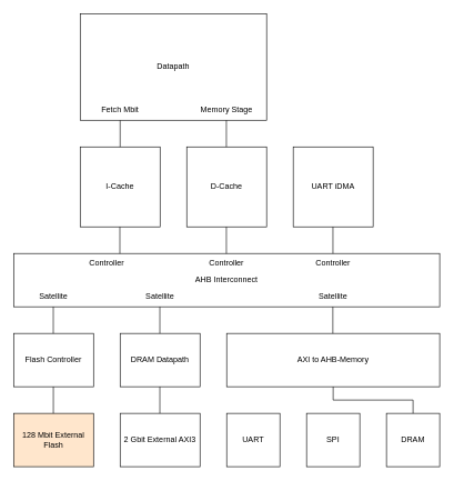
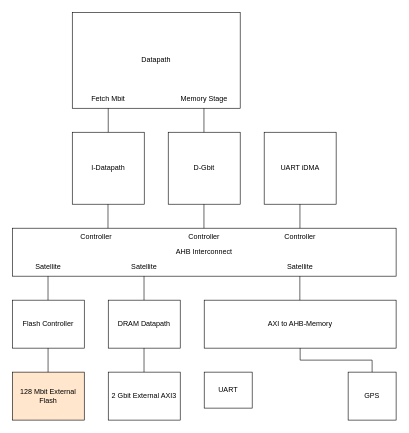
  <mxCell id="0" />
  <mxCell id="1" parent="0" />
  <mxCell id="2" value="Datapath" style="rounded=0;whiteSpace=wrap;html=1;" vertex="1" parent="1"><mxGeometry x="120" y="20" width="280" height="160" as="geometry" /></mxCell>
- <mxCell id="3" value="I-Cache" style="rounded=0;whiteSpace=wrap;html=1;" vertex="1" parent="1"><mxGeometry x="120" y="220" width="120" height="120" as="geometry" /></mxCell>
- <mxCell id="4" value="D-Cache" style="rounded=0;whiteSpace=wrap;html=1;" vertex="1" parent="1"><mxGeometry x="280" y="220" width="120" height="120" as="geometry" /></mxCell>
+ <mxCell id="3" value="I-Datapath" style="rounded=0;whiteSpace=wrap;html=1;" vertex="1" parent="1"><mxGeometry x="120" y="220" width="120" height="120" as="geometry" /></mxCell>
+ <mxCell id="4" value="D-Gbit" style="rounded=0;whiteSpace=wrap;html=1;" vertex="1" parent="1"><mxGeometry x="280" y="220" width="120" height="120" as="geometry" /></mxCell>
  <mxCell id="5" value="" style="endArrow=none;html=1;rounded=0;exitX=0.5;exitY=0;exitDx=0;exitDy=0;" edge="1" parent="1" source="3"><mxGeometry width="50" height="50" relative="1" as="geometry"><mxPoint x="130" y="230" as="sourcePoint" /><mxPoint x="180" y="180" as="targetPoint" /></mxGeometry></mxCell>
  <mxCell id="6" value="" style="endArrow=none;html=1;rounded=0;exitX=0.5;exitY=0;exitDx=0;exitDy=0;" edge="1" parent="1"><mxGeometry width="50" height="50" relative="1" as="geometry"><mxPoint x="339.58" y="220" as="sourcePoint" /><mxPoint x="339.58" y="180" as="targetPoint" /></mxGeometry></mxCell>
  <mxCell id="7" value="AHB Interconnect" style="rounded=0;whiteSpace=wrap;html=1;" vertex="1" parent="1"><mxGeometry x="20" y="380" width="640" height="80" as="geometry" /></mxCell>
  <mxCell id="8" value="" style="endArrow=none;html=1;rounded=0;exitX=0.5;exitY=0;exitDx=0;exitDy=0;" edge="1" parent="1"><mxGeometry width="50" height="50" relative="1" as="geometry"><mxPoint x="179.58" y="380" as="sourcePoint" /><mxPoint x="179.58" y="340" as="targetPoint" /></mxGeometry></mxCell>
  <mxCell id="9" value="" style="endArrow=none;html=1;rounded=0;exitX=0.5;exitY=0;exitDx=0;exitDy=0;" edge="1" parent="1"><mxGeometry width="50" height="50" relative="1" as="geometry"><mxPoint x="339.58" y="380" as="sourcePoint" /><mxPoint x="339.58" y="340" as="targetPoint" /></mxGeometry></mxCell>
  <mxCell id="10" value="Controller" style="text;html=1;align=center;verticalAlign=middle;whiteSpace=wrap;rounded=0;" vertex="1" parent="1"><mxGeometry x="130" y="380" width="60" height="30" as="geometry" /></mxCell>
  <mxCell id="11" value="Controller" style="text;html=1;align=center;verticalAlign=middle;whiteSpace=wrap;rounded=0;" vertex="1" parent="1"><mxGeometry x="310" y="380" width="60" height="30" as="geometry" /></mxCell>
  <mxCell id="12" value="Satellite" style="text;html=1;align=center;verticalAlign=middle;whiteSpace=wrap;rounded=0;" vertex="1" parent="1"><mxGeometry x="50" y="430" width="60" height="30" as="geometry" /></mxCell>
  <mxCell id="13" value="Satellite" style="text;html=1;align=center;verticalAlign=middle;whiteSpace=wrap;rounded=0;" vertex="1" parent="1"><mxGeometry x="210" y="430" width="60" height="30" as="geometry" /></mxCell>
  <mxCell id="14" value="Satellite" style="text;html=1;align=center;verticalAlign=middle;whiteSpace=wrap;rounded=0;" vertex="1" parent="1"><mxGeometry x="470" y="430" width="60" height="30" as="geometry" /></mxCell>
  <mxCell id="15" value="AXI to AHB-Memory" style="rounded=0;whiteSpace=wrap;html=1;" vertex="1" parent="1"><mxGeometry x="340" y="500" width="320" height="80" as="geometry" /></mxCell>
  <mxCell id="16" value="DRAM Datapath" style="rounded=0;whiteSpace=wrap;html=1;" vertex="1" parent="1"><mxGeometry x="180" y="500" width="120" height="80" as="geometry" /></mxCell>
  <mxCell id="17" value="Flash Controller" style="rounded=0;whiteSpace=wrap;html=1;" vertex="1" parent="1"><mxGeometry x="20" y="500" width="120" height="80" as="geometry" /></mxCell>
  <mxCell id="18" value="" style="endArrow=none;html=1;rounded=0;exitX=0.5;exitY=0;exitDx=0;exitDy=0;" edge="1" parent="1"><mxGeometry width="50" height="50" relative="1" as="geometry"><mxPoint x="239.66" y="500" as="sourcePoint" /><mxPoint x="239.66" y="460" as="targetPoint" /></mxGeometry></mxCell>
  <mxCell id="19" value="2 Gbit External AXI3" style="rounded=0;whiteSpace=wrap;html=1;" vertex="1" parent="1"><mxGeometry x="180" y="620" width="120" height="80" as="geometry" /></mxCell>
  <mxCell id="20" value="128 Mbit External Flash" style="rounded=0;whiteSpace=wrap;html=1;fillColor=#ffe6cc;" vertex="1" parent="1"><mxGeometry x="20" y="620" width="120" height="80" as="geometry" /></mxCell>
  <mxCell id="21" value="" style="endArrow=none;html=1;rounded=0;exitX=0.5;exitY=0;exitDx=0;exitDy=0;" edge="1" parent="1"><mxGeometry width="50" height="50" relative="1" as="geometry"><mxPoint x="79.66" y="620" as="sourcePoint" /><mxPoint x="79.66" y="580" as="targetPoint" /></mxGeometry></mxCell>
  <mxCell id="22" value="" style="endArrow=none;html=1;rounded=0;exitX=0.5;exitY=0;exitDx=0;exitDy=0;" edge="1" parent="1"><mxGeometry width="50" height="50" relative="1" as="geometry"><mxPoint x="239.66" y="620" as="sourcePoint" /><mxPoint x="239.66" y="580" as="targetPoint" /></mxGeometry></mxCell>
- <mxCell id="23" value="UART" style="rounded=0;whiteSpace=wrap;html=1;" vertex="1" parent="1"><mxGeometry x="340" y="620" width="80" height="80" as="geometry" /></mxCell>
- <mxCell id="24" value="DRAM" style="rounded=0;whiteSpace=wrap;html=1;" vertex="1" parent="1"><mxGeometry x="580" y="620" width="80" height="80" as="geometry" /></mxCell>
- <mxCell id="25" value="SPI" style="rounded=0;whiteSpace=wrap;html=1;" vertex="1" parent="1"><mxGeometry x="460" y="620" width="80" height="80" as="geometry" /></mxCell>
+ <mxCell id="23" value="UART" style="rounded=0;whiteSpace=wrap;html=1;" vertex="1" parent="1"><mxGeometry x="340" y="620" width="80" height="60" as="geometry" /></mxCell>
+ <mxCell id="24" value="GPS" style="rounded=0;whiteSpace=wrap;html=1;" vertex="1" parent="1"><mxGeometry x="580" y="620" width="80" height="80" as="geometry" /></mxCell>
  <mxCell id="26" value="" style="endArrow=none;html=1;rounded=0;entryX=0.5;entryY=0;entryDx=0;entryDy=0;" edge="1" parent="1"><mxGeometry width="50" height="50" relative="1" as="geometry"><mxPoint x="500" y="600" as="sourcePoint" /><mxPoint x="620" y="620" as="targetPoint" /><Array as="points"><mxPoint x="620" y="600" /></Array></mxGeometry></mxCell>
  <mxCell id="27" value="" style="endArrow=none;html=1;rounded=0;exitX=0.5;exitY=0;exitDx=0;exitDy=0;" edge="1" parent="1"><mxGeometry width="50" height="50" relative="1" as="geometry"><mxPoint x="79.58" y="500" as="sourcePoint" /><mxPoint x="79.58" y="460" as="targetPoint" /></mxGeometry></mxCell>
  <mxCell id="28" value="" style="endArrow=none;html=1;rounded=0;exitX=0.5;exitY=0;exitDx=0;exitDy=0;" edge="1" parent="1"><mxGeometry width="50" height="50" relative="1" as="geometry"><mxPoint x="499.5" y="500" as="sourcePoint" /><mxPoint x="499.5" y="460" as="targetPoint" /></mxGeometry></mxCell>
  <mxCell id="29" value="" style="endArrow=none;html=1;rounded=0;entryX=0.5;entryY=1;entryDx=0;entryDy=0;" edge="1" parent="1" target="15"><mxGeometry width="50" height="50" relative="1" as="geometry"><mxPoint x="500" y="600" as="sourcePoint" /><mxPoint x="550" y="550" as="targetPoint" /></mxGeometry></mxCell>
  <mxCell id="30" value="UART iDMA" style="rounded=0;whiteSpace=wrap;html=1;" vertex="1" parent="1"><mxGeometry x="440" y="220" width="120" height="120" as="geometry" /></mxCell>
  <mxCell id="31" value="" style="endArrow=none;html=1;rounded=0;exitX=0.5;exitY=0;exitDx=0;exitDy=0;" edge="1" parent="1"><mxGeometry width="50" height="50" relative="1" as="geometry"><mxPoint x="499.66" y="380" as="sourcePoint" /><mxPoint x="499.66" y="340" as="targetPoint" /></mxGeometry></mxCell>
  <mxCell id="32" value="Controller" style="text;html=1;align=center;verticalAlign=middle;whiteSpace=wrap;rounded=0;" vertex="1" parent="1"><mxGeometry x="470" y="380" width="60" height="30" as="geometry" /></mxCell>
  <mxCell id="33" value="Fetch Mbit" style="text;html=1;align=center;verticalAlign=middle;whiteSpace=wrap;rounded=0;" vertex="1" parent="1"><mxGeometry x="140" y="150" width="80" height="30" as="geometry" /></mxCell>
  <mxCell id="34" value="Memory Stage" style="text;html=1;align=center;verticalAlign=middle;whiteSpace=wrap;rounded=0;" vertex="1" parent="1"><mxGeometry x="295" y="150" width="90" height="30" as="geometry" /></mxCell>
